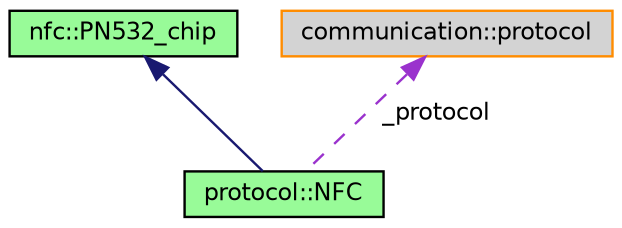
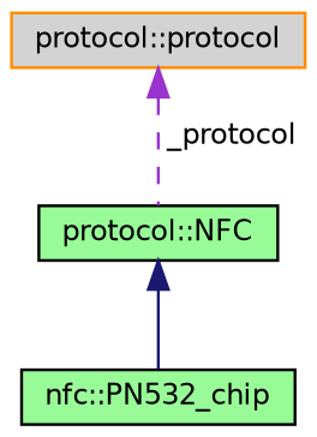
  digraph {
    node [color=black fillcolor=palegreen fontname=Helvetica fontsize=10 shape=record style=filled]
    edge [dir=back fontname=Helvetica fontsize=10 labelfontname=Helvetica labelfontsize=10]
    n1 [fontcolor=black height=0.2 label="nfc::PN532_chip" width=0.4]
    n2 [height=0.2 label="protocol::NFC" width=0.4]
-   n3 [color=darkorange fillcolor=lightgrey height=0.2 label="communication::protocol" width=0.4]
-   n1 -> n2 [color=midnightblue style=solid]
+   n3 [color=darkorange fillcolor=lightgrey height=0.2 label="protocol::protocol" width=0.4]
+   n2 -> n1 [color=midnightblue style=solid]
    n3 -> n2 [color=darkorchid3 label=" _protocol" style=dashed]
  }
